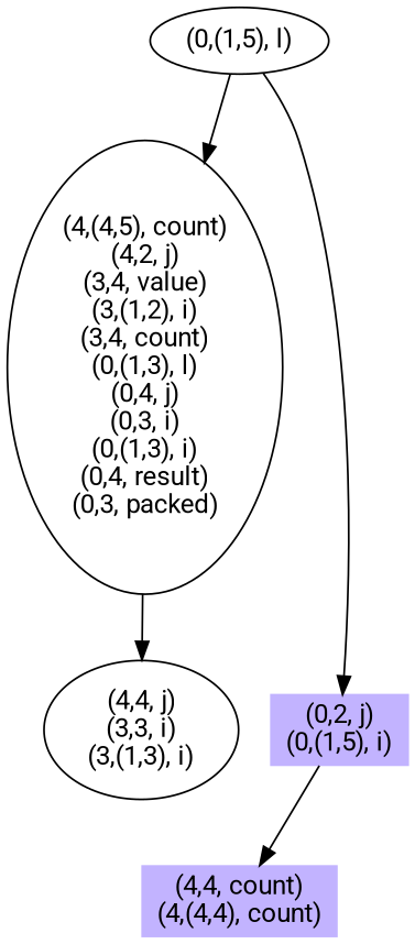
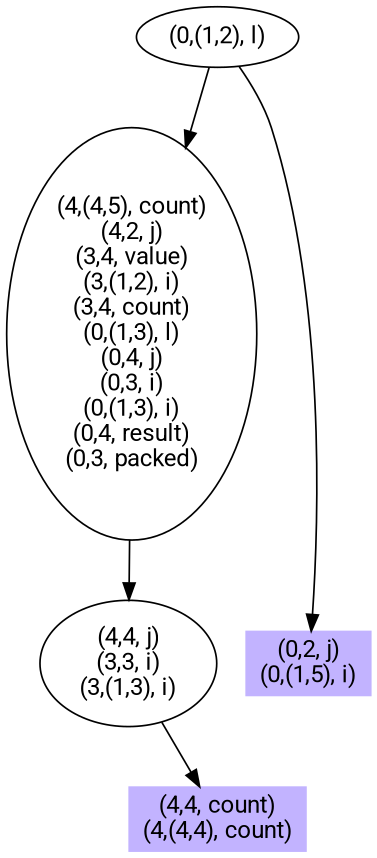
  digraph {
    fontname=Roboto
    node [fontname=Roboto]
    edge [fontname=Roboto]
    n1 [color=".7 .3 1.0" label="(4,4, count)\n(4,(4,4), count)" shape=box style=filled]
    n2 [label="(4,4, j)\n(3,3, i)\n(3,(1,3), i)"]
    n3 [label="(4,(4,5), count)\n(4,2, j)\n(3,4, value)\n(3,(1,2), i)\n(3,4, count)\n(0,(1,3), l)\n(0,4, j)\n(0,3, i)\n(0,(1,3), i)\n(0,4, result)\n(0,3, packed)"]
    n4 [color=".7 .3 1.0" label="(0,2, j)\n(0,(1,5), i)" shape=box style=filled]
-   n5 [label="(0,(1,5), l)"]
-   n4 -> n1
+   n5 [label="(0,(1,2), l)"]
+   n2 -> n1
    n3 -> n2
    n5 -> n3
    n5 -> n4
  }
